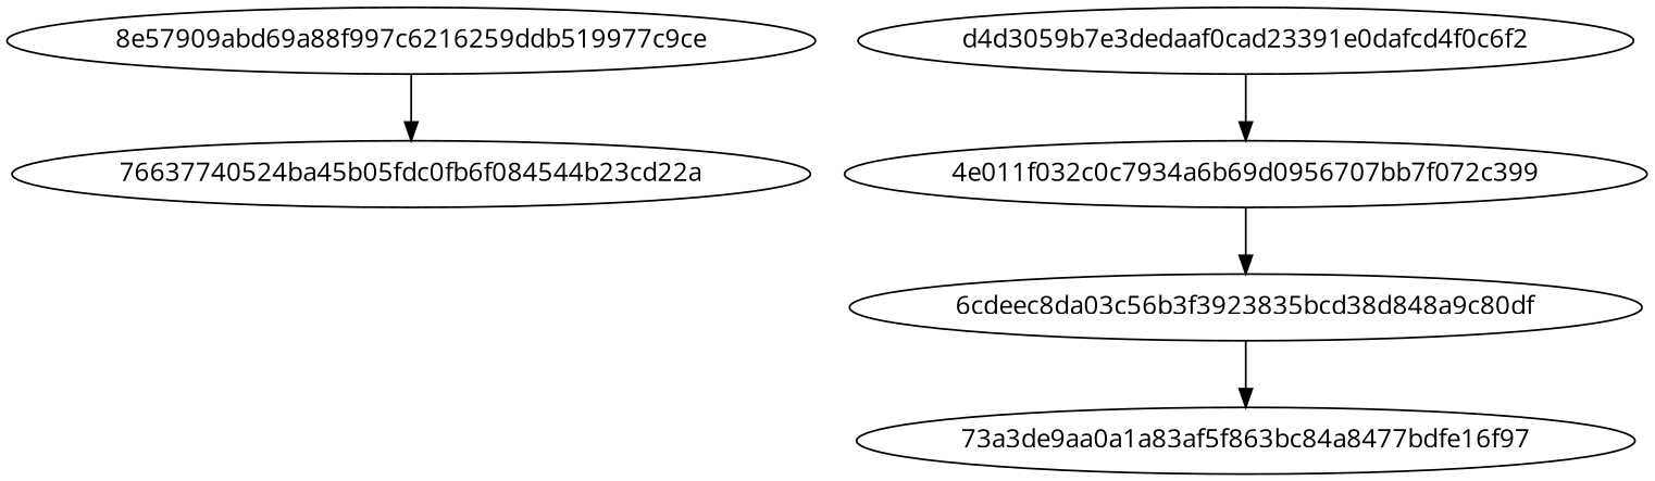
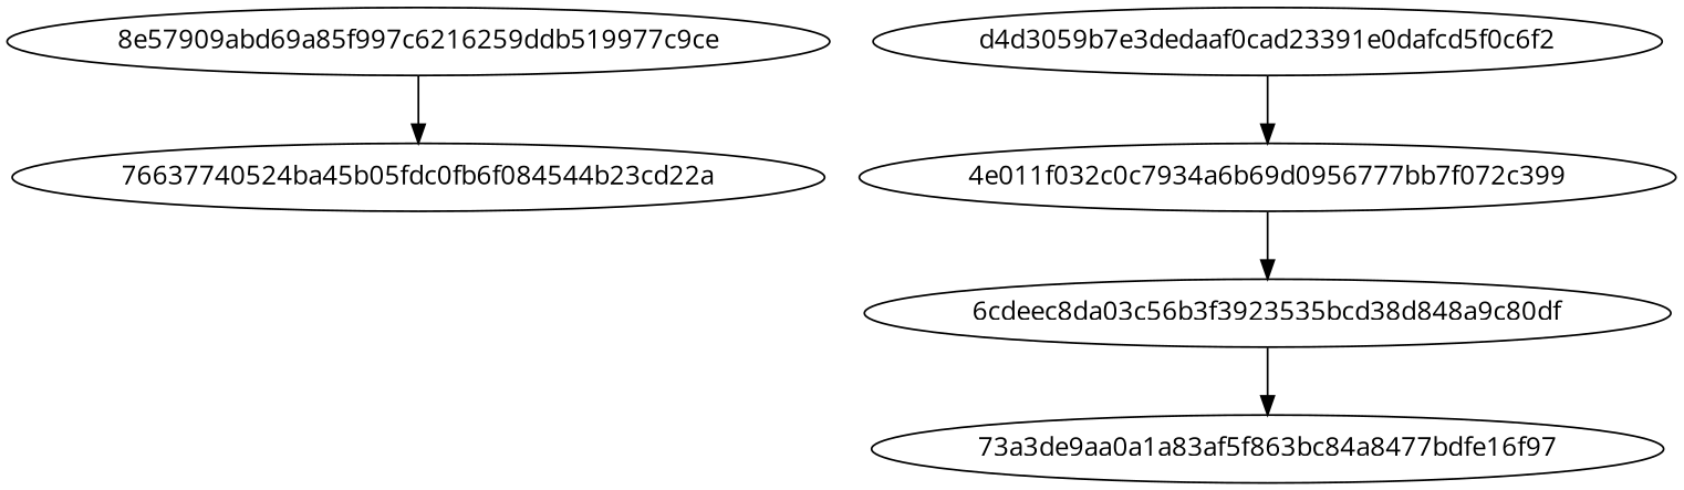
  digraph {
    fontname="Open Sans"
    node [fontname="Open Sans"]
    edge [fontname="Open Sans"]
    n1 [label="76637740524ba45b05fdc0fb6f084544b23cd22a"]
-   "8e57909abd69a85f997c6216259ddb519977c9ce" [label="8e57909abd69a88f997c6216259ddb519977c9ce"]
+   "8e57909abd69a85f997c6216259ddb519977c9ce"
    n3 [label="73a3de9aa0a1a83af5f863bc84a8477bdfe16f97"]
-   "6cdeec8da03c56b3f3923535bcd38d848a9c80df" [label="6cdeec8da03c56b3f3923835bcd38d848a9c80df"]
-   "4e011f032c0c7934a6b69d0956707bb7f072c399"
-   d4d3059b7e3dedaaf0cad23391e0dafcd4f0c6f2
+   "6cdeec8da03c56b3f3923535bcd38d848a9c80df"
+   "4e011f032c0c7934a6b69d0956707bb7f072c399" [label="4e011f032c0c7934a6b69d0956777bb7f072c399"]
+   d4d3059b7e3dedaaf0cad23391e0dafcd4f0c6f2 [label=d4d3059b7e3dedaaf0cad23391e0dafcd5f0c6f2]
    "8e57909abd69a85f997c6216259ddb519977c9ce" -> n1
    "6cdeec8da03c56b3f3923535bcd38d848a9c80df" -> n3
    "4e011f032c0c7934a6b69d0956707bb7f072c399" -> "6cdeec8da03c56b3f3923535bcd38d848a9c80df"
    d4d3059b7e3dedaaf0cad23391e0dafcd4f0c6f2 -> "4e011f032c0c7934a6b69d0956707bb7f072c399"
  }
